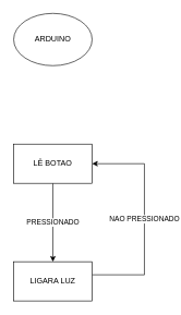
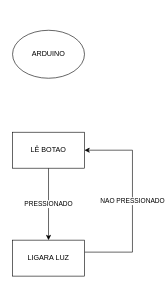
  <mxCell id="0" />
  <mxCell id="1" parent="0" />
- <mxCell id="2" value="ARDUINO" style="ellipse;whiteSpace=wrap;html=1;" vertex="1" parent="1"><mxGeometry x="20" y="20" width="120" height="80" as="geometry" /></mxCell>
+ <mxCell id="2" value="ARDUINO" style="ellipse;whiteSpace=wrap;html=1;" vertex="1" parent="1"><mxGeometry x="20" y="50" width="120" height="80" as="geometry" /></mxCell>
  <mxCell id="3" value="PRESSIONADO" style="edgeStyle=orthogonalEdgeStyle;rounded=0;orthogonalLoop=1;jettySize=auto;html=1;entryX=0.5;entryY=0;entryDx=0;entryDy=0;" edge="1" parent="1" source="4" target="6"><mxGeometry relative="1" as="geometry" /></mxCell>
  <mxCell id="4" value="LÊ BOTAO" style="rounded=0;whiteSpace=wrap;html=1;" vertex="1" parent="1"><mxGeometry x="20" y="220" width="120" height="60" as="geometry" /></mxCell>
  <mxCell id="5" value="NAO PRESSIONADO" style="edgeStyle=orthogonalEdgeStyle;rounded=0;orthogonalLoop=1;jettySize=auto;html=1;entryX=1;entryY=0.5;entryDx=0;entryDy=0;" edge="1" parent="1" source="6" target="4"><mxGeometry relative="1" as="geometry"><Array as="points"><mxPoint x="220" y="420" /><mxPoint x="220" y="250" /></Array></mxGeometry></mxCell>
  <mxCell id="6" value="LIGARA LUZ" style="rounded=0;whiteSpace=wrap;html=1;" vertex="1" parent="1"><mxGeometry x="20" y="400" width="120" height="60" as="geometry" /></mxCell>
